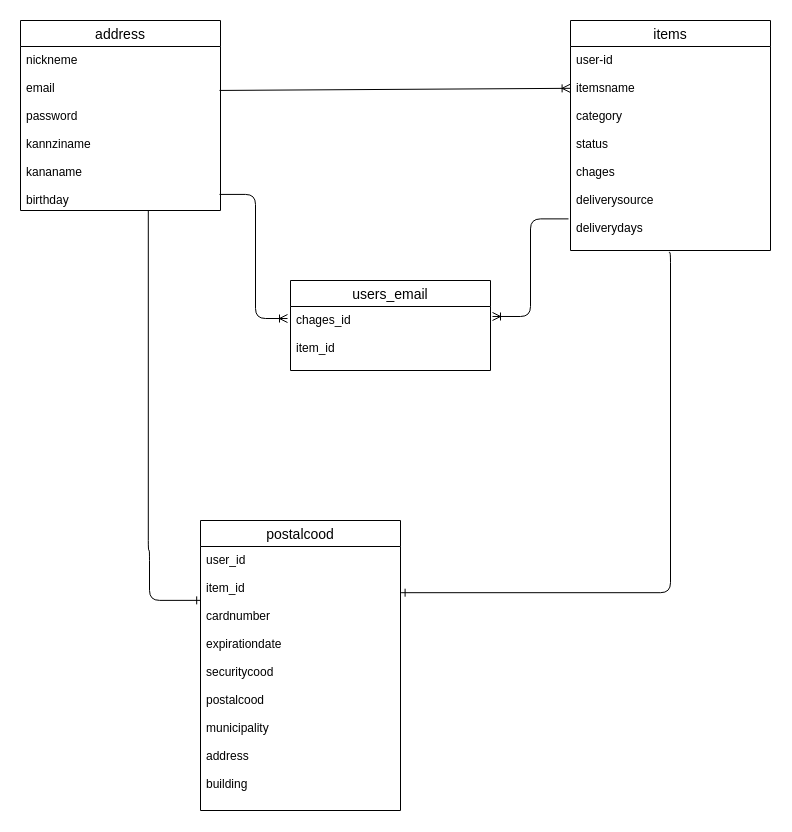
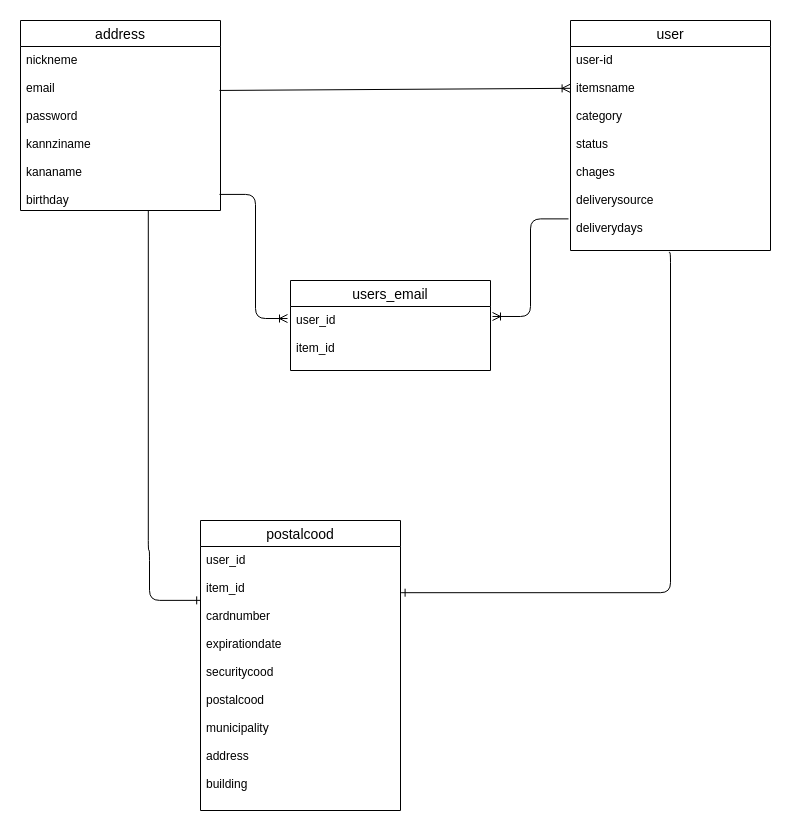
  <mxCell id="0" />
  <mxCell id="1" parent="0" />
- <mxCell id="2" value="items" style="swimlane;fontStyle=0;childLayout=stackLayout;horizontal=1;startSize=26;horizontalStack=0;resizeParent=1;resizeParentMax=0;resizeLast=0;collapsible=1;marginBottom=0;align=center;fontSize=14;" vertex="1" parent="1"><mxGeometry x="570" y="20" width="200" height="230" as="geometry" /></mxCell>
+ <mxCell id="2" value="user" style="swimlane;fontStyle=0;childLayout=stackLayout;horizontal=1;startSize=26;horizontalStack=0;resizeParent=1;resizeParentMax=0;resizeLast=0;collapsible=1;marginBottom=0;align=center;fontSize=14;" vertex="1" parent="1"><mxGeometry x="570" y="20" width="200" height="230" as="geometry" /></mxCell>
  <mxCell id="3" value="user-id&#10;&#10;itemsname&#10;&#10;category&#10;&#10;status&#10;&#10;chages&#10;&#10;deliverysource&#10;&#10;deliverydays&#10;&#10;" style="text;strokeColor=none;fillColor=none;spacingLeft=4;spacingRight=4;overflow=hidden;rotatable=0;points=[[0,0.5],[1,0.5]];portConstraint=eastwest;fontSize=12;" vertex="1" parent="2"><mxGeometry y="26" width="200" height="204" as="geometry" /></mxCell>
  <mxCell id="4" value="users_email" style="swimlane;fontStyle=0;childLayout=stackLayout;horizontal=1;startSize=26;horizontalStack=0;resizeParent=1;resizeParentMax=0;resizeLast=0;collapsible=1;marginBottom=0;align=center;fontSize=14;" vertex="1" parent="1"><mxGeometry x="290" y="280" width="200" height="90" as="geometry" /></mxCell>
- <mxCell id="5" value="chages_id&#10;&#10;item_id" style="text;strokeColor=none;fillColor=none;spacingLeft=4;spacingRight=4;overflow=hidden;rotatable=0;points=[[0,0.5],[1,0.5]];portConstraint=eastwest;fontSize=12;" vertex="1" parent="4"><mxGeometry y="26" width="200" height="64" as="geometry" /></mxCell>
+ <mxCell id="5" value="user_id&#10;&#10;item_id" style="text;strokeColor=none;fillColor=none;spacingLeft=4;spacingRight=4;overflow=hidden;rotatable=0;points=[[0,0.5],[1,0.5]];portConstraint=eastwest;fontSize=12;" vertex="1" parent="4"><mxGeometry y="26" width="200" height="64" as="geometry" /></mxCell>
  <mxCell id="6" value="address" style="swimlane;fontStyle=0;childLayout=stackLayout;horizontal=1;startSize=26;horizontalStack=0;resizeParent=1;resizeParentMax=0;resizeLast=0;collapsible=1;marginBottom=0;align=center;fontSize=14;" vertex="1" parent="1"><mxGeometry x="20" y="20" width="200" height="190" as="geometry" /></mxCell>
  <mxCell id="7" value="nickneme&#10;&#10;email&#10;&#10;password&#10;&#10;kannziname&#10;&#10;kananame&#10;&#10;birthday" style="text;strokeColor=none;fillColor=none;spacingLeft=4;spacingRight=4;overflow=hidden;rotatable=0;points=[[0,0.5],[1,0.5]];portConstraint=eastwest;fontSize=12;" vertex="1" parent="6"><mxGeometry y="26" width="200" height="164" as="geometry" /></mxCell>
  <mxCell id="8" value="" style="edgeStyle=orthogonalEdgeStyle;fontSize=12;html=1;endArrow=ERoneToMany;exitX=-0.01;exitY=0.845;exitDx=0;exitDy=0;exitPerimeter=0;entryX=1.01;entryY=0.156;entryDx=0;entryDy=0;entryPerimeter=0;" edge="1" parent="1" source="3" target="5"><mxGeometry width="100" height="100" relative="1" as="geometry"><mxPoint x="420" y="250" as="sourcePoint" /><mxPoint x="510" y="290" as="targetPoint" /></mxGeometry></mxCell>
  <mxCell id="9" value="" style="edgeStyle=orthogonalEdgeStyle;fontSize=12;html=1;endArrow=ERoneToMany;exitX=0.995;exitY=0.902;exitDx=0;exitDy=0;exitPerimeter=0;entryX=-0.015;entryY=0.188;entryDx=0;entryDy=0;entryPerimeter=0;" edge="1" parent="1" source="7" target="5"><mxGeometry width="100" height="100" relative="1" as="geometry"><mxPoint x="316" y="220.03" as="sourcePoint" /><mxPoint x="240" y="320" as="targetPoint" /></mxGeometry></mxCell>
  <mxCell id="10" value="" style="fontSize=12;html=1;endArrow=ERoneToMany;exitX=0.995;exitY=0.268;exitDx=0;exitDy=0;exitPerimeter=0;entryX=-0.002;entryY=0.205;entryDx=0;entryDy=0;entryPerimeter=0;" edge="1" parent="1" source="7" target="3"><mxGeometry width="100" height="100" relative="1" as="geometry"><mxPoint x="340" y="165" as="sourcePoint" /><mxPoint x="440" y="65" as="targetPoint" /></mxGeometry></mxCell>
  <mxCell id="11" value="postalcood" style="swimlane;fontStyle=0;childLayout=stackLayout;horizontal=1;startSize=26;horizontalStack=0;resizeParent=1;resizeParentMax=0;resizeLast=0;collapsible=1;marginBottom=0;align=center;fontSize=14;" vertex="1" parent="1"><mxGeometry x="200" y="520" width="200" height="290" as="geometry" /></mxCell>
  <mxCell id="12" value="user_id&#10;&#10;item_id&#10;&#10;cardnumber&#10;&#10;expirationdate&#10;&#10;securitycood&#10;&#10;postalcood&#10;&#10;municipality&#10;&#10;address&#10;&#10;building" style="text;strokeColor=none;fillColor=none;spacingLeft=4;spacingRight=4;overflow=hidden;rotatable=0;points=[[0,0.5],[1,0.5]];portConstraint=eastwest;fontSize=12;" vertex="1" parent="11"><mxGeometry y="26" width="200" height="264" as="geometry" /></mxCell>
  <mxCell id="13" value="" style="edgeStyle=orthogonalEdgeStyle;fontSize=12;html=1;endArrow=ERone;endFill=1;entryX=1.003;entryY=0.175;entryDx=0;entryDy=0;entryPerimeter=0;exitX=0.492;exitY=1.009;exitDx=0;exitDy=0;exitPerimeter=0;" edge="1" parent="1" source="3" target="12"><mxGeometry width="100" height="100" relative="1" as="geometry"><mxPoint x="670" y="270" as="sourcePoint" /><mxPoint x="770" y="600" as="targetPoint" /><Array as="points"><mxPoint x="670" y="252" /><mxPoint x="670" y="592" /></Array></mxGeometry></mxCell>
  <mxCell id="14" value="" style="edgeStyle=orthogonalEdgeStyle;fontSize=12;html=1;endArrow=ERone;endFill=1;exitX=0.492;exitY=1.009;exitDx=0;exitDy=0;exitPerimeter=0;entryX=0.001;entryY=0.204;entryDx=0;entryDy=0;entryPerimeter=0;" edge="1" parent="1" target="12"><mxGeometry width="100" height="100" relative="1" as="geometry"><mxPoint x="147.8" y="209.996" as="sourcePoint" /><mxPoint x="149" y="600" as="targetPoint" /><Array as="points"><mxPoint x="148" y="550" /><mxPoint x="149" y="600" /></Array></mxGeometry></mxCell>
